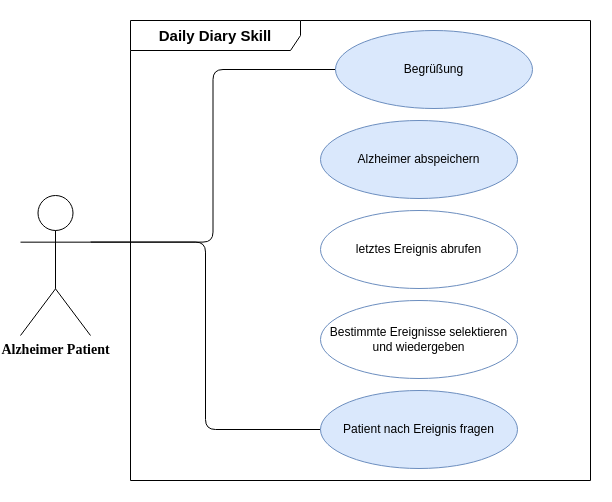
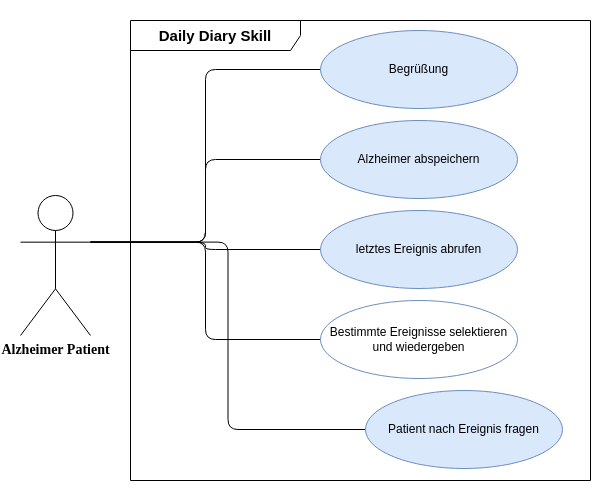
  <mxCell id="0" />
  <mxCell id="1" parent="0" />
  <mxCell id="2" value="&lt;font style=&quot;font-size: 15px&quot;&gt;&lt;b&gt;Daily Diary Skill&lt;/b&gt;&lt;/font&gt;" style="shape=umlFrame;whiteSpace=wrap;html=1;width=170;height=30;" vertex="1" parent="1"><mxGeometry x="130" y="20" width="460" height="460" as="geometry" /></mxCell>
  <mxCell id="3" style="edgeStyle=orthogonalEdgeStyle;rounded=1;comic=0;orthogonalLoop=1;jettySize=auto;html=1;exitX=1;exitY=0.333;exitDx=0;exitDy=0;exitPerimeter=0;entryX=0;entryY=0.5;entryDx=0;entryDy=0;shadow=0;startArrow=none;startFill=0;strokeColor=#000000;endArrow=none;endFill=0;" edge="1" parent="1" source="8" target="12"><mxGeometry relative="1" as="geometry" /></mxCell>
+ <mxCell id="4" style="edgeStyle=orthogonalEdgeStyle;rounded=1;comic=0;orthogonalLoop=1;jettySize=auto;html=1;exitX=1;exitY=0.333;exitDx=0;exitDy=0;exitPerimeter=0;shadow=0;endArrow=none;endFill=0;" edge="1" parent="1" source="8" target="13"><mxGeometry relative="1" as="geometry" /></mxCell>
+ <mxCell id="5" style="edgeStyle=orthogonalEdgeStyle;rounded=1;comic=0;orthogonalLoop=1;jettySize=auto;html=1;exitX=1;exitY=0.333;exitDx=0;exitDy=0;exitPerimeter=0;shadow=0;endArrow=none;endFill=0;" edge="1" parent="1" source="8" target="9"><mxGeometry relative="1" as="geometry" /></mxCell>
+ <mxCell id="6" style="edgeStyle=orthogonalEdgeStyle;rounded=1;comic=0;orthogonalLoop=1;jettySize=auto;html=1;exitX=1;exitY=0.333;exitDx=0;exitDy=0;exitPerimeter=0;entryX=0;entryY=0.5;entryDx=0;entryDy=0;shadow=0;endArrow=none;endFill=0;" edge="1" parent="1" source="8" target="10"><mxGeometry relative="1" as="geometry" /></mxCell>
  <mxCell id="7" style="edgeStyle=orthogonalEdgeStyle;rounded=1;comic=0;orthogonalLoop=1;jettySize=auto;html=1;exitX=1;exitY=0.333;exitDx=0;exitDy=0;exitPerimeter=0;entryX=0;entryY=0.5;entryDx=0;entryDy=0;shadow=0;endArrow=none;endFill=0;" edge="1" parent="1" source="8" target="11"><mxGeometry relative="1" as="geometry" /></mxCell>
  <mxCell id="8" value="&lt;font style=&quot;font-size: 14px&quot; face=&quot;Georgia&quot;&gt;&lt;b&gt;Alzheimer Patient&lt;/b&gt;&lt;/font&gt;" style="shape=umlActor;verticalLabelPosition=bottom;labelBackgroundColor=#ffffff;verticalAlign=top;html=1;" vertex="1" parent="1"><mxGeometry x="20" y="195" width="70" height="140" as="geometry" /></mxCell>
- <mxCell id="9" value="letztes Ereignis abrufen" style="ellipse;whiteSpace=wrap;html=1;fillColor=#ffffff;strokeColor=#6c8ebf;" vertex="1" parent="1"><mxGeometry x="320" y="210" width="197" height="78" as="geometry" /></mxCell>
+ <mxCell id="9" value="letztes Ereignis abrufen" style="ellipse;whiteSpace=wrap;html=1;fillColor=#dae8fc;strokeColor=#6c8ebf;" vertex="1" parent="1"><mxGeometry x="320" y="210" width="197" height="78" as="geometry" /></mxCell>
  <mxCell id="10" value="Bestimmte Ereignisse selektieren und wiedergeben" style="ellipse;whiteSpace=wrap;html=1;fillColor=#ffffff;strokeColor=#6c8ebf;" vertex="1" parent="1"><mxGeometry x="320" y="300" width="197" height="78" as="geometry" /></mxCell>
- <mxCell id="11" value="Patient nach Ereignis fragen" style="ellipse;whiteSpace=wrap;html=1;fillColor=#dae8fc;strokeColor=#6c8ebf;" vertex="1" parent="1"><mxGeometry x="320" y="390" width="197" height="78" as="geometry" /></mxCell>
- <mxCell id="12" value="Begrüßung" style="ellipse;whiteSpace=wrap;html=1;fillColor=#dae8fc;strokeColor=#6c8ebf;" vertex="1" parent="1"><mxGeometry x="335" y="30" width="197" height="78" as="geometry" /></mxCell>
+ <mxCell id="11" value="Patient nach Ereignis fragen" style="ellipse;whiteSpace=wrap;html=1;fillColor=#dae8fc;strokeColor=#6c8ebf;" vertex="1" parent="1"><mxGeometry x="365" y="390" width="197" height="78" as="geometry" /></mxCell>
+ <mxCell id="12" value="Begrüßung" style="ellipse;whiteSpace=wrap;html=1;fillColor=#dae8fc;strokeColor=#6c8ebf;" vertex="1" parent="1"><mxGeometry x="320" y="30" width="197" height="78" as="geometry" /></mxCell>
  <mxCell id="13" value="Alzheimer abspeichern" style="ellipse;whiteSpace=wrap;html=1;fillColor=#dae8fc;strokeColor=#6c8ebf;" vertex="1" parent="1"><mxGeometry x="320" y="120" width="197" height="78" as="geometry" /></mxCell>
